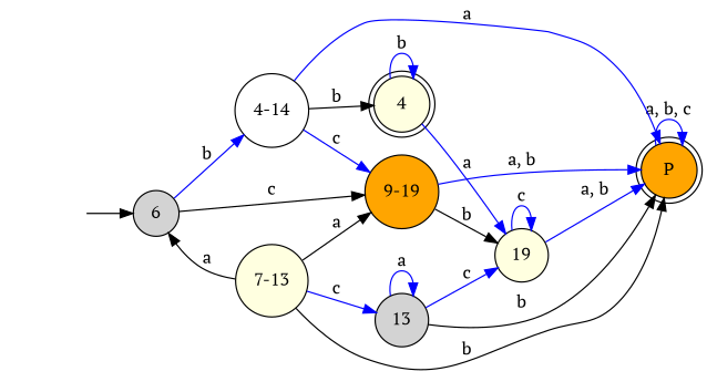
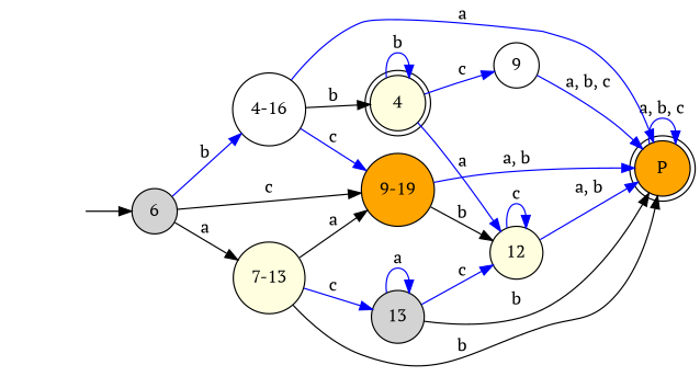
  digraph {
    fontname="PT Serif"
    rankdir=LR
    node [fillcolor=lightyellow fontname="PT Serif" shape=circle style=filled]
    edge [color=blue fontname="PT Serif"]
    4 [shape=doublecircle]
-   19
+   9 [fillcolor=white]
+   19 [label=12]
    P [fillcolor=orange shape=doublecircle]
    fake0 [style=invisible fillcolor=""]
    n6 [fillcolor=lightgrey label=6]
    "7-13"
-   "4-16" [fillcolor=white label="4-14"]
+   "4-16" [fillcolor=white]
    "9-19" [fillcolor=orange]
    13 [fillcolor=lightgrey]
    4 -> 4 [label=b]
+   4 -> 9 [label=c]
    4 -> 19 [label=a]
+   9 -> P [label="a, b, c"]
    19 -> 19 [label=c]
    19 -> P [label="a, b"]
    P -> P [label="a, b, c"]
    fake0 -> n6 [color=black]
-   "7-13" -> n6 [color=black label=a]
+   n6 -> "7-13" [color=black label=a]
    n6 -> "4-16" [label=b]
    n6 -> "9-19" [color=black label=c]
    "7-13" -> P [color=black label=b]
    "7-13" -> "9-19" [color=black label=a]
    "7-13" -> 13 [label=c]
    "4-16" -> 4 [color=black label=b]
    "4-16" -> P [label=a]
    "4-16" -> "9-19" [label=c]
    "9-19" -> 19 [color=black label=b]
    "9-19" -> P [label="a, b"]
    13 -> 19 [label=c]
    13 -> P [color=black label=b]
    13 -> 13 [label=a]
  }
